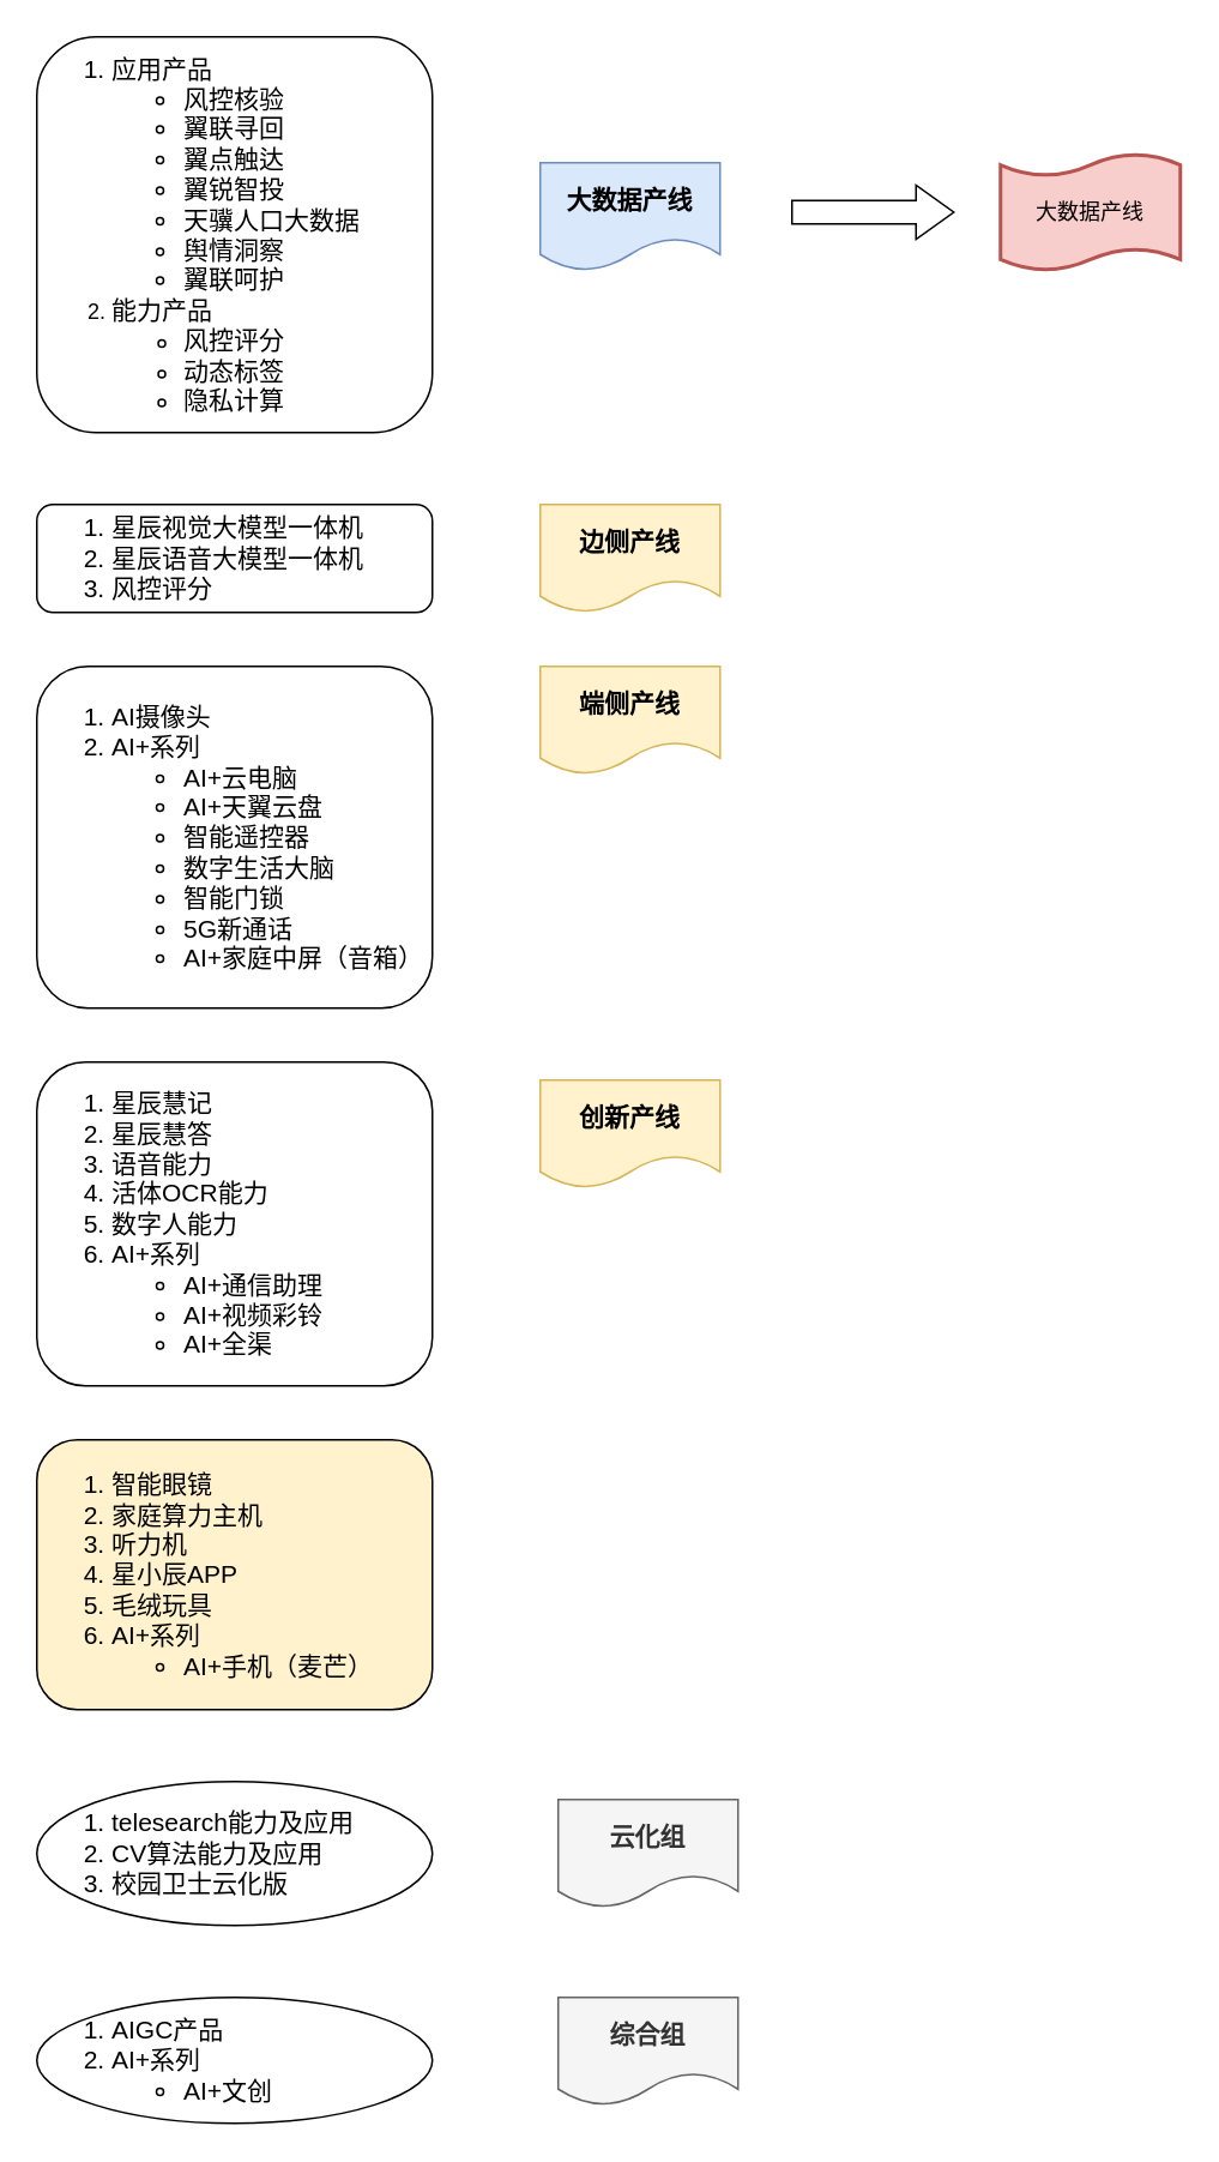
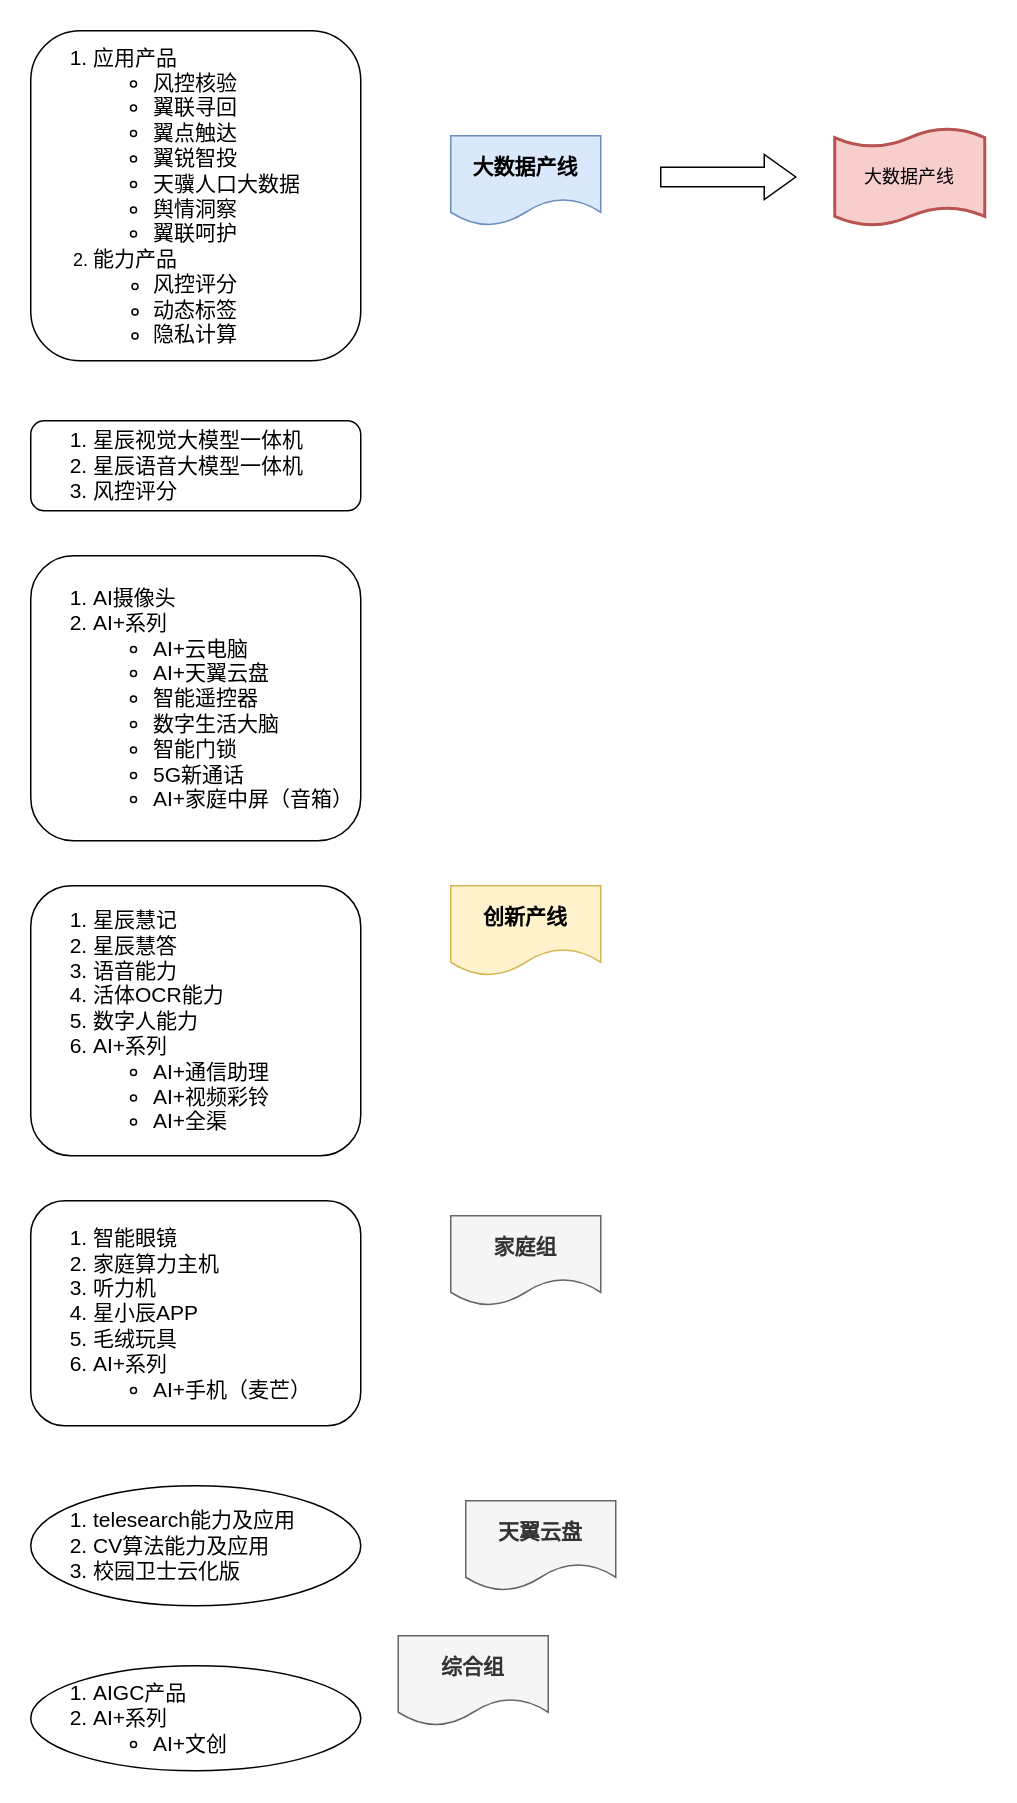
  <mxCell id="0" />
  <mxCell id="1" parent="0" />
- <mxCell id="2" value="&lt;font style=&quot;font-size: 14px;&quot;&gt;&lt;b&gt;边侧产线&lt;/b&gt;&lt;/font&gt;" style="shape=document;whiteSpace=wrap;html=1;boundedLbl=1;fillColor=#fff2cc;strokeColor=#d6b656;" vertex="1" parent="1"><mxGeometry x="300" y="280" width="100" height="60" as="geometry" /></mxCell>
  <mxCell id="3" value="&lt;ol style=&quot;font-size: 14px;&quot;&gt;&lt;li&gt;星辰视觉大模型一体机&lt;/li&gt;&lt;li&gt;星辰语音大模型一体机&lt;/li&gt;&lt;li&gt;风控评分&lt;/li&gt;&lt;/ol&gt;" style="rounded=1;whiteSpace=wrap;html=1;align=left;" vertex="1" parent="1"><mxGeometry x="20" y="280" width="220" height="60" as="geometry" /></mxCell>
- <mxCell id="4" value="&lt;font style=&quot;font-size: 14px;&quot;&gt;&lt;b&gt;端侧产线&lt;/b&gt;&lt;/font&gt;" style="shape=document;whiteSpace=wrap;html=1;boundedLbl=1;fillColor=#fff2cc;strokeColor=#d6b656;" vertex="1" parent="1"><mxGeometry x="300" y="370" width="100" height="60" as="geometry" /></mxCell>
  <mxCell id="5" value="&lt;ol style=&quot;font-size: 14px;&quot;&gt;&lt;li style=&quot;&quot;&gt;AI摄像头&lt;/li&gt;&lt;li style=&quot;&quot;&gt;AI+系列&lt;/li&gt;&lt;ul&gt;&lt;li style=&quot;&quot;&gt;&lt;span style=&quot;&quot;&gt;AI+云电脑&lt;/span&gt;&lt;/li&gt;&lt;li style=&quot;&quot;&gt;&lt;span style=&quot;&quot;&gt;AI+天翼云盘&lt;/span&gt;&lt;/li&gt;&lt;li style=&quot;&quot;&gt;&lt;span style=&quot;&quot;&gt;智能遥控器&lt;/span&gt;&lt;/li&gt;&lt;li style=&quot;&quot;&gt;&lt;span style=&quot;&quot;&gt;数字生活大脑&lt;/span&gt;&lt;/li&gt;&lt;li style=&quot;&quot;&gt;&lt;span style=&quot;&quot;&gt;智能门锁&lt;/span&gt;&lt;/li&gt;&lt;li style=&quot;&quot;&gt;&lt;span style=&quot;&quot;&gt;5G新通话&lt;/span&gt;&lt;/li&gt;&lt;li style=&quot;&quot;&gt;&lt;span style=&quot;&quot;&gt;AI+家庭中屏（音箱）&lt;/span&gt;&lt;/li&gt;&lt;/ul&gt;&lt;/ol&gt;" style="rounded=1;whiteSpace=wrap;html=1;align=left;" vertex="1" parent="1"><mxGeometry x="20" y="370" width="220" height="190" as="geometry" /></mxCell>
- <mxCell id="6" value="&lt;font style=&quot;font-size: 14px;&quot;&gt;&lt;b&gt;创新产线&lt;/b&gt;&lt;/font&gt;" style="shape=document;whiteSpace=wrap;html=1;boundedLbl=1;fillColor=#fff2cc;strokeColor=#d6b656;" vertex="1" parent="1"><mxGeometry x="300" y="600" width="100" height="60" as="geometry" /></mxCell>
+ <mxCell id="6" value="&lt;font style=&quot;font-size: 14px;&quot;&gt;&lt;b&gt;创新产线&lt;/b&gt;&lt;/font&gt;" style="shape=document;whiteSpace=wrap;html=1;boundedLbl=1;fillColor=#fff2cc;strokeColor=#d6b656;" vertex="1" parent="1"><mxGeometry x="300" y="590" width="100" height="60" as="geometry" /></mxCell>
  <mxCell id="7" value="&lt;ol style=&quot;font-size: 14px;&quot;&gt;&lt;li&gt;星辰慧记&lt;/li&gt;&lt;li&gt;星辰慧答&lt;/li&gt;&lt;li&gt;语音能力&lt;/li&gt;&lt;li&gt;活体OCR能力&lt;/li&gt;&lt;li&gt;数字人能力&lt;/li&gt;&lt;li&gt;AI+系列&lt;/li&gt;&lt;ul&gt;&lt;li&gt;AI+通信助理&lt;/li&gt;&lt;li&gt;AI+视频彩铃&lt;/li&gt;&lt;li&gt;AI+全渠&lt;/li&gt;&lt;/ul&gt;&lt;/ol&gt;" style="rounded=1;whiteSpace=wrap;html=1;align=left;" vertex="1" parent="1"><mxGeometry x="20" y="590" width="220" height="180" as="geometry" /></mxCell>
- <mxCell id="9" value="&lt;ol style=&quot;font-size: 14px;&quot;&gt;&lt;li&gt;智能眼镜&lt;/li&gt;&lt;li&gt;家庭算力主机&lt;/li&gt;&lt;li&gt;听力机&lt;/li&gt;&lt;li&gt;星小辰APP&lt;/li&gt;&lt;li&gt;毛绒玩具&lt;/li&gt;&lt;li&gt;AI+系列&lt;/li&gt;&lt;ul&gt;&lt;li&gt;AI+手机（麦芒）&lt;/li&gt;&lt;/ul&gt;&lt;/ol&gt;" style="rounded=1;whiteSpace=wrap;html=1;align=left;fillColor=#fff2cc;" vertex="1" parent="1"><mxGeometry x="20" y="800" width="220" height="150" as="geometry" /></mxCell>
- <mxCell id="10" value="&lt;font style=&quot;font-size: 14px;&quot;&gt;&lt;b&gt;综合组&lt;/b&gt;&lt;/font&gt;" style="shape=document;whiteSpace=wrap;html=1;boundedLbl=1;fillColor=#f5f5f5;fontColor=#333333;strokeColor=#666666;" vertex="1" parent="1"><mxGeometry x="310" y="1110" width="100" height="60" as="geometry" /></mxCell>
+ <mxCell id="8" value="&lt;font style=&quot;font-size: 14px;&quot;&gt;&lt;b&gt;家庭组&lt;/b&gt;&lt;/font&gt;" style="shape=document;whiteSpace=wrap;html=1;boundedLbl=1;fillColor=#f5f5f5;fontColor=#333333;strokeColor=#666666;" vertex="1" parent="1"><mxGeometry x="300" y="810" width="100" height="60" as="geometry" /></mxCell>
+ <mxCell id="9" value="&lt;ol style=&quot;font-size: 14px;&quot;&gt;&lt;li&gt;智能眼镜&lt;/li&gt;&lt;li&gt;家庭算力主机&lt;/li&gt;&lt;li&gt;听力机&lt;/li&gt;&lt;li&gt;星小辰APP&lt;/li&gt;&lt;li&gt;毛绒玩具&lt;/li&gt;&lt;li&gt;AI+系列&lt;/li&gt;&lt;ul&gt;&lt;li&gt;AI+手机（麦芒）&lt;/li&gt;&lt;/ul&gt;&lt;/ol&gt;" style="rounded=1;whiteSpace=wrap;html=1;align=left;" vertex="1" parent="1"><mxGeometry x="20" y="800" width="220" height="150" as="geometry" /></mxCell>
+ <mxCell id="10" value="&lt;font style=&quot;font-size: 14px;&quot;&gt;&lt;b&gt;综合组&lt;/b&gt;&lt;/font&gt;" style="shape=document;whiteSpace=wrap;html=1;boundedLbl=1;fillColor=#f5f5f5;fontColor=#333333;strokeColor=#666666;" vertex="1" parent="1"><mxGeometry x="265" y="1090" width="100" height="60" as="geometry" /></mxCell>
  <mxCell id="11" value="&lt;ol style=&quot;font-size: 14px;&quot;&gt;&lt;li&gt;telesearch能力及应用&lt;/li&gt;&lt;li&gt;CV算法能力及应用&lt;/li&gt;&lt;li&gt;校园卫士云化版&lt;/li&gt;&lt;/ol&gt;" style="ellipse;whiteSpace=wrap;html=1;align=left;" vertex="1" parent="1"><mxGeometry x="20" y="990" width="220" height="80" as="geometry" /></mxCell>
- <mxCell id="12" value="&lt;font style=&quot;font-size: 14px;&quot;&gt;&lt;b&gt;云化组&lt;/b&gt;&lt;/font&gt;" style="shape=document;whiteSpace=wrap;html=1;boundedLbl=1;fillColor=#f5f5f5;fontColor=#333333;strokeColor=#666666;" vertex="1" parent="1"><mxGeometry x="310" y="1000" width="100" height="60" as="geometry" /></mxCell>
+ <mxCell id="12" value="&lt;font style=&quot;font-size: 14px;&quot;&gt;&lt;b&gt;天翼云盘&lt;/b&gt;&lt;/font&gt;" style="shape=document;whiteSpace=wrap;html=1;boundedLbl=1;fillColor=#f5f5f5;fontColor=#333333;strokeColor=#666666;" vertex="1" parent="1"><mxGeometry x="310" y="1000" width="100" height="60" as="geometry" /></mxCell>
  <mxCell id="13" value="&lt;ol style=&quot;font-size: 14px;&quot;&gt;&lt;li&gt;AIGC产品&lt;/li&gt;&lt;li&gt;AI+系列&lt;/li&gt;&lt;ul&gt;&lt;li&gt;AI+文创&lt;/li&gt;&lt;/ul&gt;&lt;/ol&gt;" style="ellipse;whiteSpace=wrap;html=1;align=left;" vertex="1" parent="1"><mxGeometry x="20" y="1110" width="220" height="70" as="geometry" /></mxCell>
  <mxCell id="14" value="&lt;font style=&quot;font-size: 14px;&quot;&gt;&lt;b&gt;大数据产线&lt;/b&gt;&lt;/font&gt;" style="shape=document;whiteSpace=wrap;html=1;boundedLbl=1;fillColor=#dae8fc;strokeColor=#6c8ebf;" vertex="1" parent="1"><mxGeometry x="300" y="90" width="100" height="60" as="geometry" /></mxCell>
  <mxCell id="15" value="&lt;ol style=&quot;&quot;&gt;&lt;li style=&quot;font-size: 14px;&quot;&gt;应用产品&lt;/li&gt;&lt;ul style=&quot;font-size: 14px;&quot;&gt;&lt;li&gt;风控核验&lt;/li&gt;&lt;li&gt;翼联寻回&lt;/li&gt;&lt;li&gt;翼点触达&lt;/li&gt;&lt;li&gt;翼锐智投&lt;/li&gt;&lt;li&gt;天骥人口大数据&lt;/li&gt;&lt;li&gt;舆情洞察&lt;/li&gt;&lt;li&gt;翼联呵护&lt;/li&gt;&lt;/ul&gt;&lt;li style=&quot;&quot;&gt;&lt;span style=&quot;font-size: 14px;&quot;&gt;能力产品&lt;/span&gt;&lt;/li&gt;&lt;ul&gt;&lt;li style=&quot;&quot;&gt;&lt;span style=&quot;font-size: 14px;&quot;&gt;风控评分&lt;/span&gt;&lt;/li&gt;&lt;li style=&quot;&quot;&gt;&lt;span style=&quot;font-size: 14px;&quot;&gt;动态标签&lt;/span&gt;&lt;/li&gt;&lt;li style=&quot;&quot;&gt;&lt;span style=&quot;font-size: 14px;&quot;&gt;隐私计算&lt;/span&gt;&lt;/li&gt;&lt;/ul&gt;&lt;/ol&gt;" style="rounded=1;whiteSpace=wrap;html=1;align=left;" vertex="1" parent="1"><mxGeometry x="20" y="20" width="220" height="220" as="geometry" /></mxCell>
  <mxCell id="16" value="大数据产线" style="shape=tape;whiteSpace=wrap;html=1;strokeWidth=2;size=0.19;fillColor=#f8cecc;strokeColor=#b85450;" vertex="1" parent="1"><mxGeometry x="556" y="85" width="100" height="65" as="geometry" /></mxCell>
  <mxCell id="17" value="" style="html=1;shadow=0;dashed=0;align=center;verticalAlign=middle;shape=mxgraph.arrows2.arrow;dy=0.57;dx=21;notch=0;" vertex="1" parent="1"><mxGeometry x="440" y="102.5" width="90" height="30" as="geometry" /></mxCell>
